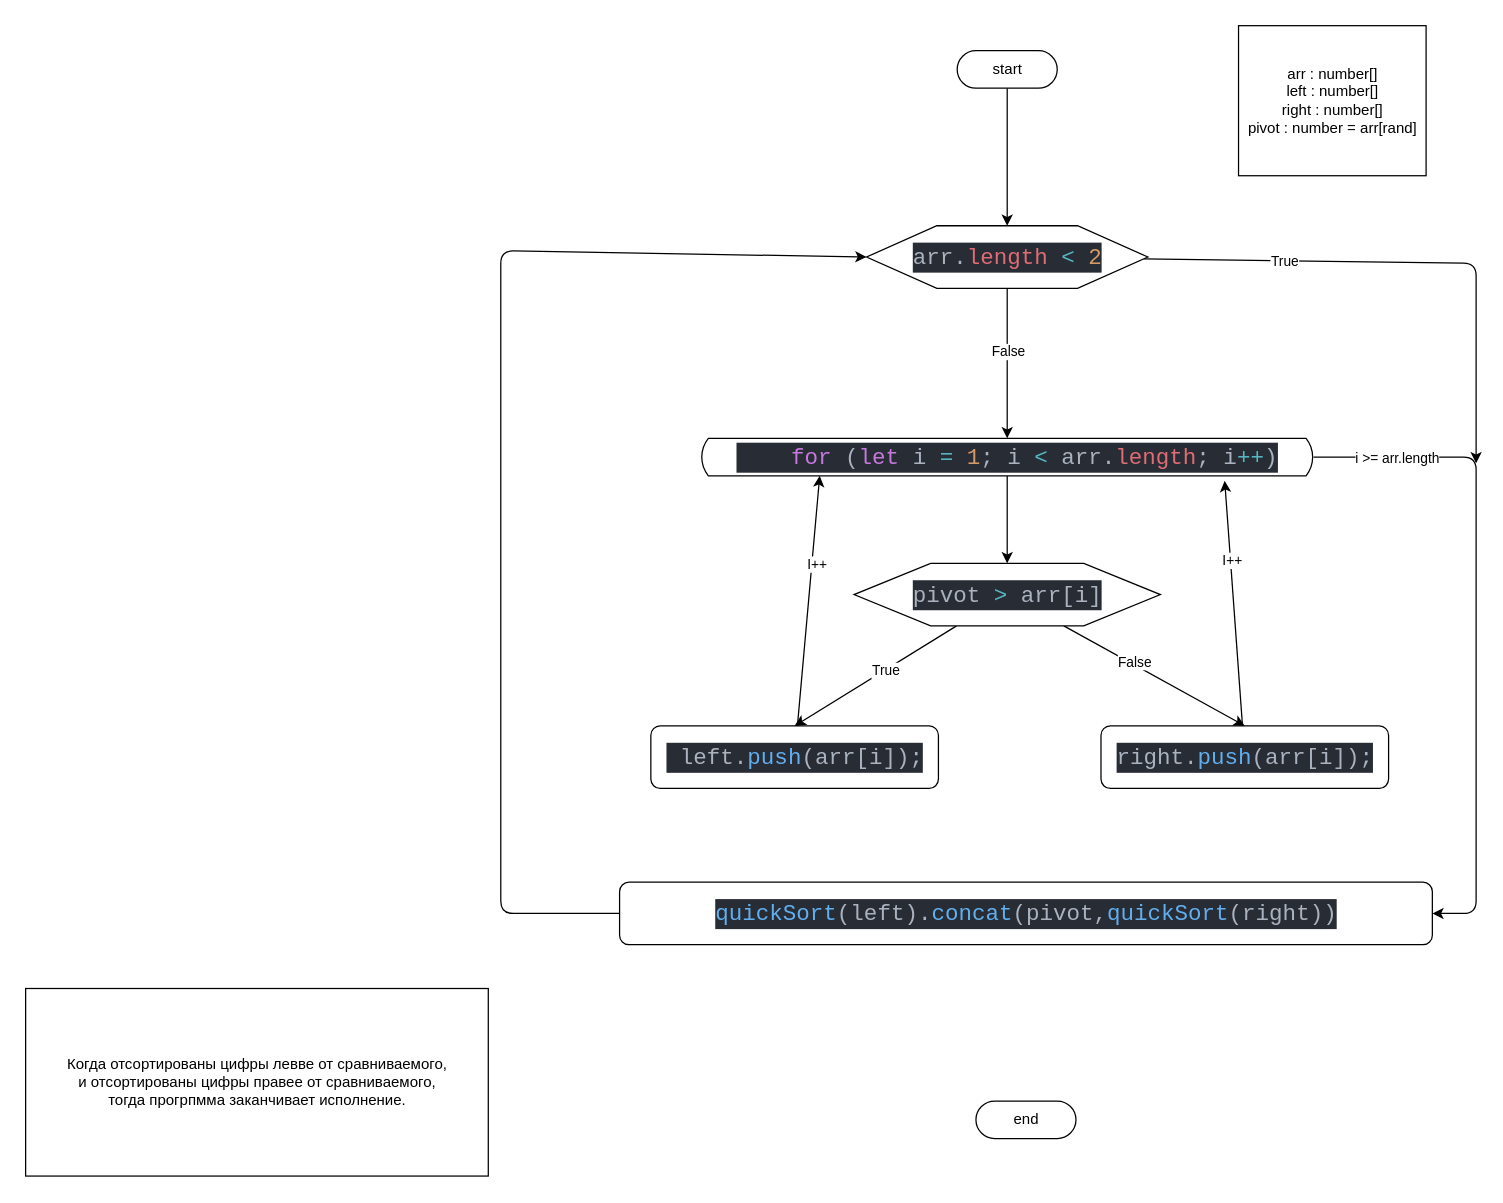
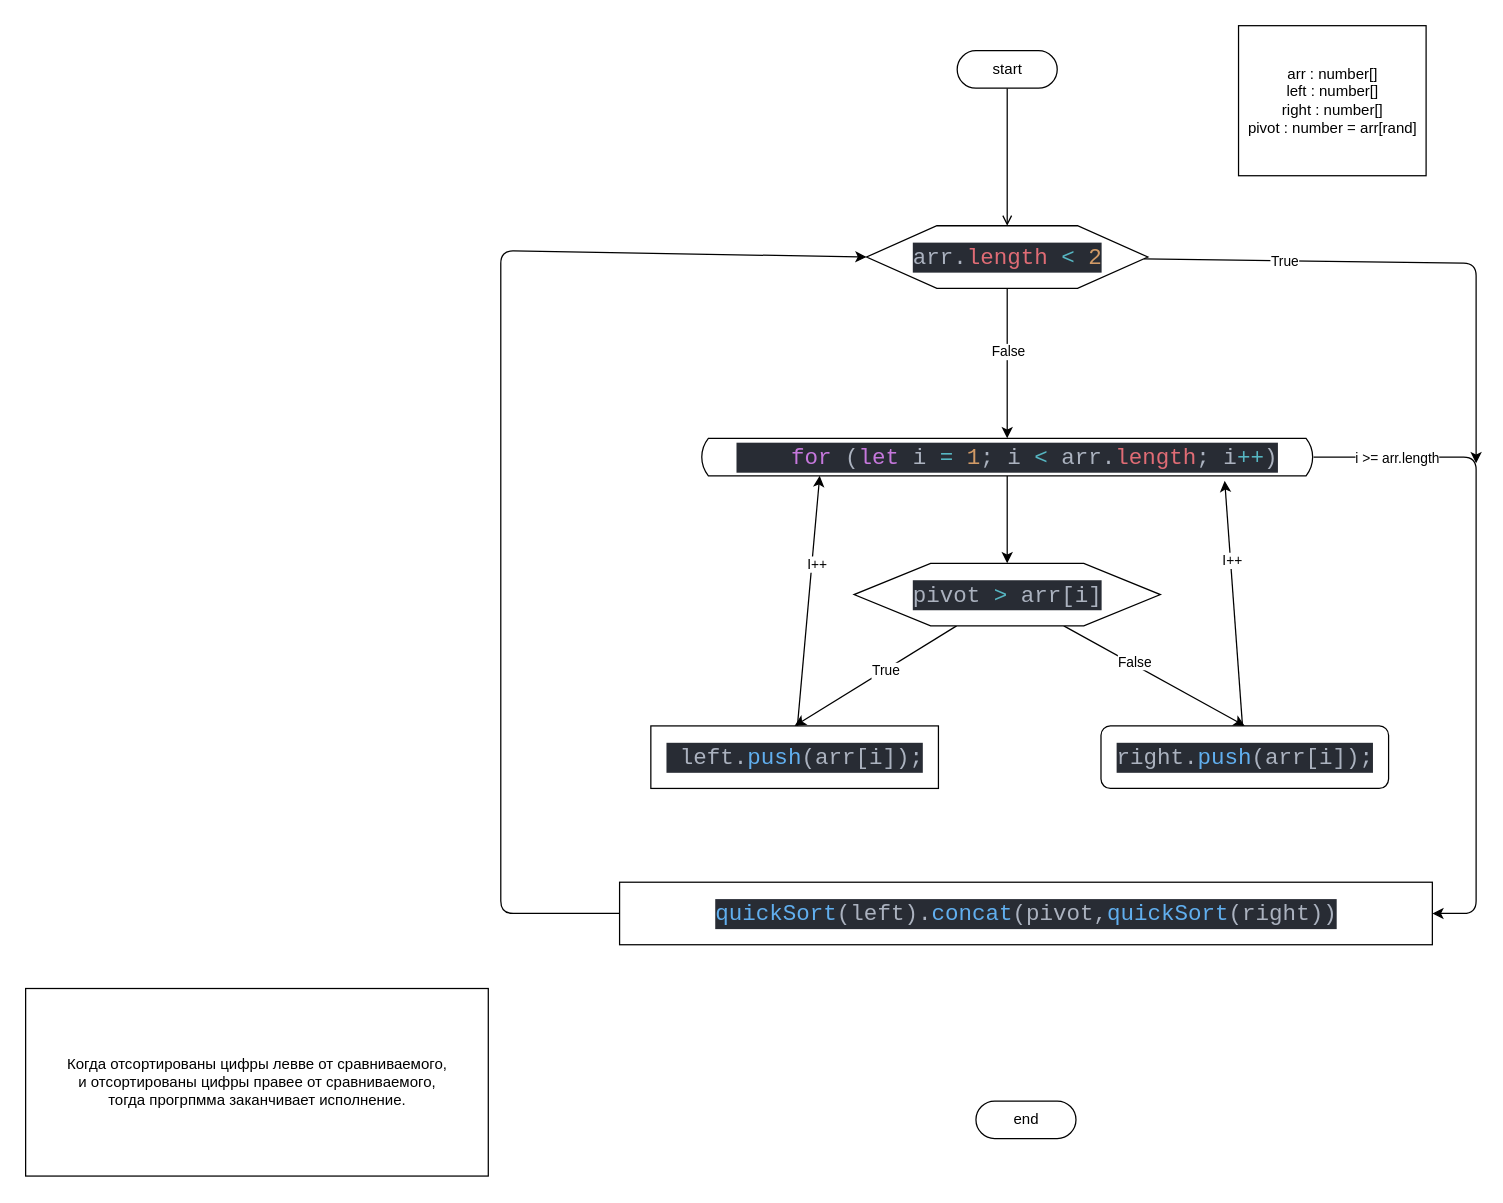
  <mxCell id="0" />
  <mxCell id="1" parent="0" />
  <mxCell id="2" value="end" style="html=1;dashed=0;whitespace=wrap;shape=mxgraph.dfd.start" vertex="1" parent="1"><mxGeometry x="780" y="880" width="80" height="30" as="geometry" /></mxCell>
- <mxCell id="3" style="edgeStyle=none;html=1;entryX=0.5;entryY=0;entryDx=0;entryDy=0;" edge="1" parent="1" source="4" target="9"><mxGeometry relative="1" as="geometry" /></mxCell>
+ <mxCell id="3" style="edgeStyle=none;html=1;entryX=0.5;entryY=0;entryDx=0;entryDy=0;endArrow=open;" edge="1" parent="1" source="4" target="9"><mxGeometry relative="1" as="geometry" /></mxCell>
  <mxCell id="4" value="start" style="html=1;dashed=0;whitespace=wrap;shape=mxgraph.dfd.start" vertex="1" parent="1"><mxGeometry x="765" y="40" width="80" height="30" as="geometry" /></mxCell>
  <mxCell id="5" style="edgeStyle=none;html=1;entryX=0.5;entryY=0;entryDx=0;entryDy=0;entryPerimeter=0;" edge="1" parent="1" source="9" target="18"><mxGeometry relative="1" as="geometry" /></mxCell>
  <mxCell id="6" value="False" style="edgeLabel;html=1;align=center;verticalAlign=middle;resizable=0;points=[];" vertex="1" connectable="0" parent="5"><mxGeometry x="-0.169" relative="1" as="geometry"><mxPoint as="offset" /></mxGeometry></mxCell>
  <mxCell id="7" style="edgeStyle=none;html=1;" edge="1" parent="1" source="9"><mxGeometry relative="1" as="geometry"><mxPoint x="1180" y="370" as="targetPoint" /><Array as="points"><mxPoint x="1180" y="210" /></Array></mxGeometry></mxCell>
  <mxCell id="8" value="True" style="edgeLabel;html=1;align=center;verticalAlign=middle;resizable=0;points=[];" vertex="1" connectable="0" parent="7"><mxGeometry x="-0.475" y="-1" relative="1" as="geometry"><mxPoint as="offset" /></mxGeometry></mxCell>
  <mxCell id="9" value="&lt;div style=&quot;color: rgb(171, 178, 191); background-color: rgb(40, 44, 52); font-family: MontserratAlternates-Regular, Consolas, &amp;quot;Courier New&amp;quot;, monospace; font-size: 18px; line-height: 24px;&quot;&gt;arr.&lt;span style=&quot;color: #e06c75;&quot;&gt;length&lt;/span&gt; &lt;span style=&quot;color: #56b6c2;&quot;&gt;&amp;lt;&lt;/span&gt; &lt;span style=&quot;color: #d19a66;&quot;&gt;2&lt;/span&gt;&lt;/div&gt;" style="shape=hexagon;perimeter=hexagonPerimeter2;whiteSpace=wrap;html=1;size=0.25" vertex="1" parent="1"><mxGeometry x="692.5" width="225" height="50" as="geometry" y="180" /></mxCell>
  <mxCell id="10" style="edgeStyle=none;html=1;entryX=0.5;entryY=0;entryDx=0;entryDy=0;" edge="1" parent="1" source="14" target="21"><mxGeometry relative="1" as="geometry" /></mxCell>
  <mxCell id="11" value="True" style="edgeLabel;html=1;align=center;verticalAlign=middle;resizable=0;points=[];" vertex="1" connectable="0" parent="10"><mxGeometry x="-0.122" relative="1" as="geometry"><mxPoint as="offset" /></mxGeometry></mxCell>
  <mxCell id="12" style="edgeStyle=none;html=1;entryX=0.5;entryY=0;entryDx=0;entryDy=0;" edge="1" parent="1" source="14" target="24"><mxGeometry relative="1" as="geometry" /></mxCell>
  <mxCell id="13" value="False" style="edgeLabel;html=1;align=center;verticalAlign=middle;resizable=0;points=[];" vertex="1" connectable="0" parent="12"><mxGeometry x="-0.244" y="2" relative="1" as="geometry"><mxPoint as="offset" /></mxGeometry></mxCell>
  <mxCell id="14" value="&lt;div style=&quot;color: rgb(171, 178, 191); background-color: rgb(40, 44, 52); font-family: MontserratAlternates-Regular, Consolas, &amp;quot;Courier New&amp;quot;, monospace; font-size: 18px; line-height: 24px;&quot;&gt;pivot &lt;span style=&quot;color: #56b6c2;&quot;&gt;&amp;gt;&lt;/span&gt; arr[i]&lt;/div&gt;" style="shape=hexagon;perimeter=hexagonPerimeter2;whiteSpace=wrap;html=1;size=0.25" vertex="1" parent="1"><mxGeometry x="682.5" y="450" width="245" height="50" as="geometry" /></mxCell>
  <mxCell id="15" style="edgeStyle=none;html=1;entryX=0.5;entryY=0;entryDx=0;entryDy=0;" edge="1" parent="1" source="18" target="14"><mxGeometry relative="1" as="geometry" /></mxCell>
  <mxCell id="16" style="edgeStyle=none;html=1;" edge="1" parent="1" source="18" target="26"><mxGeometry relative="1" as="geometry"><mxPoint x="1180" y="780" as="targetPoint" /><Array as="points"><mxPoint x="1180" y="365" /><mxPoint x="1180" y="730" /></Array></mxGeometry></mxCell>
  <mxCell id="17" value="i &amp;gt;= arr.length" style="edgeLabel;html=1;align=center;verticalAlign=middle;resizable=0;points=[];" vertex="1" connectable="0" parent="16"><mxGeometry x="-0.75" relative="1" as="geometry"><mxPoint as="offset" /></mxGeometry></mxCell>
  <mxCell id="18" value="&lt;div style=&quot;color: rgb(171, 178, 191); background-color: rgb(40, 44, 52); font-family: MontserratAlternates-Regular, Consolas, &amp;quot;Courier New&amp;quot;, monospace; font-size: 18px; line-height: 24px;&quot;&gt;&amp;nbsp; &amp;nbsp; &lt;span style=&quot;color: #c678dd;&quot;&gt;for&lt;/span&gt; (&lt;span style=&quot;color: #c678dd;&quot;&gt;let&lt;/span&gt; i &lt;span style=&quot;color: #56b6c2;&quot;&gt;=&lt;/span&gt; &lt;span style=&quot;color: #d19a66;&quot;&gt;1&lt;/span&gt;; i &lt;span style=&quot;color: #56b6c2;&quot;&gt;&amp;lt;&lt;/span&gt; arr.&lt;span style=&quot;color: #e06c75;&quot;&gt;length&lt;/span&gt;; i&lt;span style=&quot;color: #56b6c2;&quot;&gt;++&lt;/span&gt;)&lt;/div&gt;" style="html=1;dashed=0;whitespace=wrap;shape=mxgraph.dfd.loop" vertex="1" parent="1"><mxGeometry x="560" y="350" width="490" height="30" as="geometry" /></mxCell>
  <mxCell id="19" style="edgeStyle=none;html=1;entryX=0.194;entryY=1;entryDx=0;entryDy=0;entryPerimeter=0;" edge="1" parent="1" source="21" target="18"><mxGeometry relative="1" as="geometry" /></mxCell>
  <mxCell id="20" value="I++" style="edgeLabel;html=1;align=center;verticalAlign=middle;resizable=0;points=[];" vertex="1" connectable="0" parent="19"><mxGeometry x="0.21" y="-5" relative="1" as="geometry"><mxPoint y="-9" as="offset" /></mxGeometry></mxCell>
- <mxCell id="21" value="&lt;div style=&quot;color: rgb(171, 178, 191); background-color: rgb(40, 44, 52); font-family: MontserratAlternates-Regular, Consolas, &amp;quot;Courier New&amp;quot;, monospace; font-size: 18px; line-height: 24px;&quot;&gt;&amp;nbsp;left.&lt;span style=&quot;color: #61afef;&quot;&gt;push&lt;/span&gt;(arr[i]);&lt;/div&gt;" style="html=1;dashed=0;whitespace=wrap;rounded=1;" vertex="1" parent="1"><mxGeometry x="520" y="580" width="230" height="50" as="geometry" /></mxCell>
+ <mxCell id="21" value="&lt;div style=&quot;color: rgb(171, 178, 191); background-color: rgb(40, 44, 52); font-family: MontserratAlternates-Regular, Consolas, &amp;quot;Courier New&amp;quot;, monospace; font-size: 18px; line-height: 24px;&quot;&gt;&amp;nbsp;left.&lt;span style=&quot;color: #61afef;&quot;&gt;push&lt;/span&gt;(arr[i]);&lt;/div&gt;" style="html=1;dashed=0;whitespace=wrap;" vertex="1" parent="1"><mxGeometry x="520" y="580" width="230" height="50" as="geometry" /></mxCell>
  <mxCell id="22" style="edgeStyle=none;html=1;entryX=0.855;entryY=1.133;entryDx=0;entryDy=0;entryPerimeter=0;" edge="1" parent="1" source="24" target="18"><mxGeometry relative="1" as="geometry" /></mxCell>
  <mxCell id="23" value="I++" style="edgeLabel;html=1;align=center;verticalAlign=middle;resizable=0;points=[];" vertex="1" connectable="0" parent="22"><mxGeometry x="0.357" y="-1" relative="1" as="geometry"><mxPoint as="offset" /></mxGeometry></mxCell>
  <mxCell id="24" value="&lt;div style=&quot;color: rgb(171, 178, 191); background-color: rgb(40, 44, 52); font-family: MontserratAlternates-Regular, Consolas, &amp;quot;Courier New&amp;quot;, monospace; font-size: 18px; line-height: 24px;&quot;&gt;right.&lt;span style=&quot;color: #61afef;&quot;&gt;push&lt;/span&gt;(arr[i]);&lt;/div&gt;" style="html=1;dashed=0;whitespace=wrap;rounded=1;" vertex="1" parent="1"><mxGeometry x="880" y="580" width="230" height="50" as="geometry" /></mxCell>
  <mxCell id="25" style="edgeStyle=none;html=1;entryX=0;entryY=0.5;entryDx=0;entryDy=0;" edge="1" parent="1" source="26" target="9"><mxGeometry relative="1" as="geometry"><mxPoint y="160" as="targetPoint" x="400" /><Array as="points"><mxPoint y="730" x="400" /><mxPoint y="200" x="400" /></Array></mxGeometry></mxCell>
- <mxCell id="26" value="&lt;div style=&quot;color: rgb(171, 178, 191); background-color: rgb(40, 44, 52); font-family: MontserratAlternates-Regular, Consolas, &amp;quot;Courier New&amp;quot;, monospace; font-size: 18px; line-height: 24px;&quot;&gt;&lt;span style=&quot;color: #61afef;&quot;&gt;quickSort&lt;/span&gt;(left).&lt;span style=&quot;color: #61afef;&quot;&gt;concat&lt;/span&gt;(pivot,&lt;span style=&quot;color: #61afef;&quot;&gt;quickSort&lt;/span&gt;(right))&lt;/div&gt;" style="html=1;dashed=0;whitespace=wrap;rounded=1;" vertex="1" parent="1"><mxGeometry x="495" y="705" width="650" height="50" as="geometry" /></mxCell>
+ <mxCell id="26" value="&lt;div style=&quot;color: rgb(171, 178, 191); background-color: rgb(40, 44, 52); font-family: MontserratAlternates-Regular, Consolas, &amp;quot;Courier New&amp;quot;, monospace; font-size: 18px; line-height: 24px;&quot;&gt;&lt;span style=&quot;color: #61afef;&quot;&gt;quickSort&lt;/span&gt;(left).&lt;span style=&quot;color: #61afef;&quot;&gt;concat&lt;/span&gt;(pivot,&lt;span style=&quot;color: #61afef;&quot;&gt;quickSort&lt;/span&gt;(right))&lt;/div&gt;" style="html=1;dashed=0;whitespace=wrap;" vertex="1" parent="1"><mxGeometry x="495" y="705" width="650" height="50" as="geometry" /></mxCell>
  <mxCell id="27" value="arr : number[]&lt;br&gt;left : number[]&lt;br&gt;right : number[]&lt;br&gt;pivot : number = arr[rand]" style="html=1;dashed=0;whitespace=wrap;" vertex="1" parent="1"><mxGeometry x="990" y="20" width="150" height="120" as="geometry" /></mxCell>
  <mxCell id="28" value="Когда отсортированы цифры левве от сравниваемого,&lt;br&gt;и отсортированы цифры правее от сравниваемого,&lt;br&gt;тогда прогрпмма заканчивает исполнение." style="html=1;dashed=0;whitespace=wrap;" vertex="1" parent="1"><mxGeometry x="20" y="790" width="370" height="150" as="geometry" /></mxCell>
